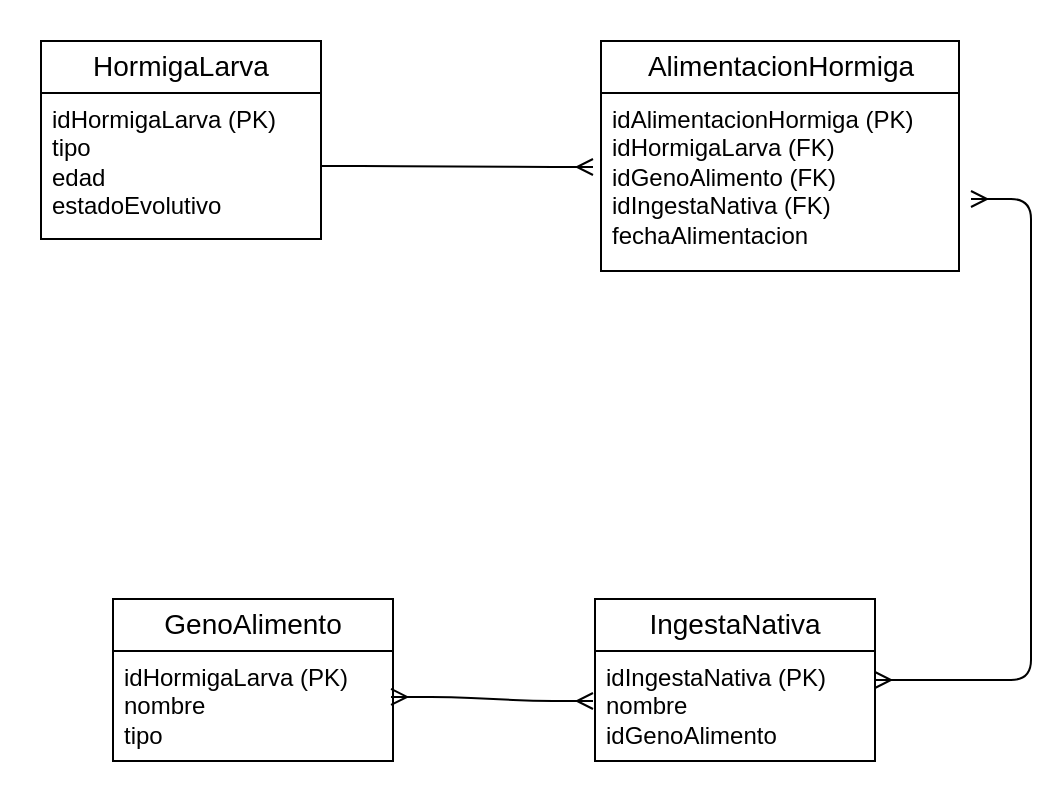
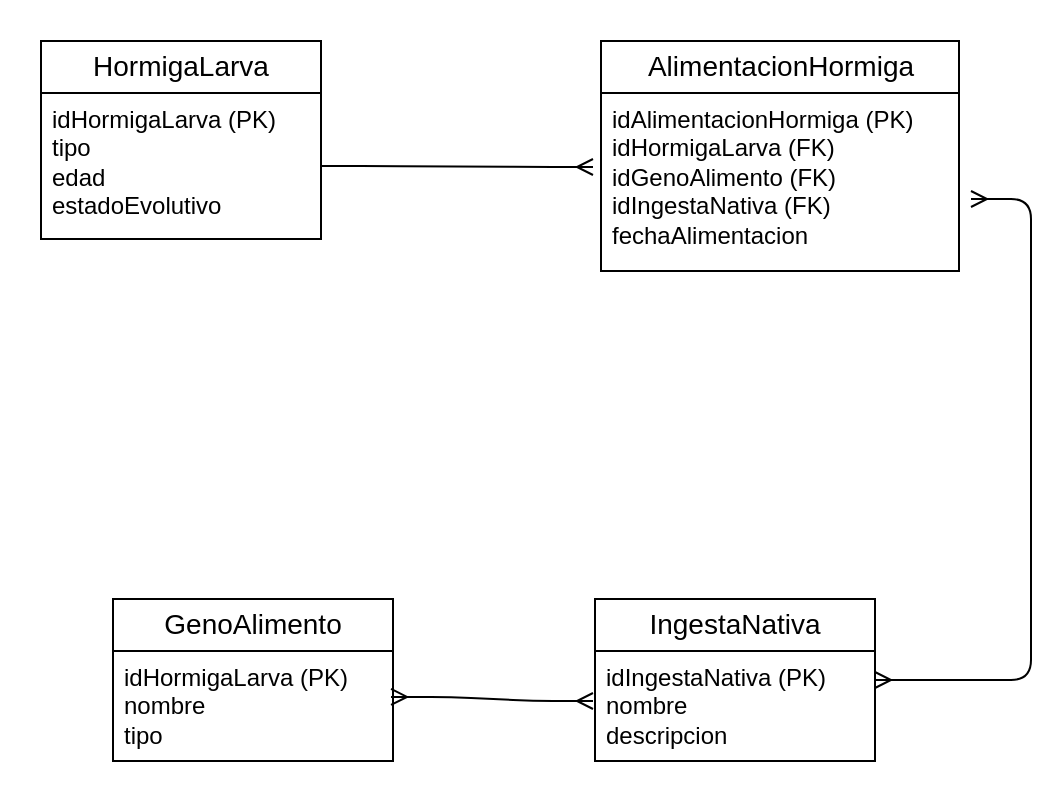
  <mxCell id="0" />
  <mxCell id="1" parent="0" />
  <mxCell id="2" value="&lt;span style=&quot;font-size: 14px;&quot;&gt;HormigaLarva&lt;/span&gt;" style="swimlane;fontStyle=0;childLayout=stackLayout;horizontal=1;startSize=26;fillColor=none;horizontalStack=0;resizeParent=1;resizeParentMax=0;resizeLast=0;collapsible=1;marginBottom=0;html=1;" vertex="1" parent="1"><mxGeometry x="20" y="20" width="140" height="99" as="geometry" /></mxCell>
  <mxCell id="3" value="&lt;span style=&quot;&quot;&gt;idHormigaLarva (PK)&lt;/span&gt;&lt;br style=&quot;padding: 0px; margin: 0px;&quot;&gt;&lt;span style=&quot;&quot;&gt;tipo&lt;/span&gt;&lt;br style=&quot;padding: 0px; margin: 0px;&quot;&gt;&lt;span style=&quot;&quot;&gt;edad&lt;/span&gt;&lt;br style=&quot;padding: 0px; margin: 0px;&quot;&gt;&lt;span style=&quot;&quot;&gt;estadoEvolutivo&lt;/span&gt;" style="text;strokeColor=none;fillColor=none;align=left;verticalAlign=top;spacingLeft=4;spacingRight=4;overflow=hidden;rotatable=0;points=[[0,0.5],[1,0.5]];portConstraint=eastwest;whiteSpace=wrap;html=1;" vertex="1" parent="2"><mxGeometry y="26" width="140" height="73" as="geometry" /></mxCell>
  <mxCell id="4" value="&lt;span style=&quot;font-size: 14px;&quot;&gt;AlimentacionHormiga&lt;/span&gt;" style="swimlane;fontStyle=0;childLayout=stackLayout;horizontal=1;startSize=26;fillColor=none;horizontalStack=0;resizeParent=1;resizeParentMax=0;resizeLast=0;collapsible=1;marginBottom=0;html=1;" vertex="1" parent="1"><mxGeometry x="300" y="20" width="179" height="115" as="geometry" /></mxCell>
  <mxCell id="5" value="idAlimentacionHormiga (PK)&lt;br&gt;idHormigaLarva (FK)&lt;br&gt;idGenoAlimento (FK)&lt;br&gt;idIngestaNativa (FK)&lt;br&gt;fechaAlimentacion" style="text;strokeColor=none;fillColor=none;align=left;verticalAlign=top;spacingLeft=4;spacingRight=4;overflow=hidden;rotatable=0;points=[[0,0.5],[1,0.5]];portConstraint=eastwest;whiteSpace=wrap;html=1;" vertex="1" parent="4"><mxGeometry y="26" width="179" height="89" as="geometry" /></mxCell>
  <mxCell id="6" value="&lt;span style=&quot;font-size: 14px;&quot;&gt;GenoAlimento&lt;/span&gt;" style="swimlane;fontStyle=0;childLayout=stackLayout;horizontal=1;startSize=26;fillColor=none;horizontalStack=0;resizeParent=1;resizeParentMax=0;resizeLast=0;collapsible=1;marginBottom=0;html=1;" vertex="1" parent="1"><mxGeometry x="56" y="299" width="140" height="81" as="geometry" /></mxCell>
  <mxCell id="7" value="idHormigaLarva (PK)&lt;br&gt;nombre&lt;br&gt;tipo" style="text;strokeColor=none;fillColor=none;align=left;verticalAlign=top;spacingLeft=4;spacingRight=4;overflow=hidden;rotatable=0;points=[[0,0.5],[1,0.5]];portConstraint=eastwest;whiteSpace=wrap;html=1;" vertex="1" parent="6"><mxGeometry y="26" width="140" height="55" as="geometry" /></mxCell>
  <mxCell id="8" value="&lt;span style=&quot;font-size: 14px;&quot;&gt;IngestaNativa&lt;/span&gt;" style="swimlane;fontStyle=0;childLayout=stackLayout;horizontal=1;startSize=26;fillColor=none;horizontalStack=0;resizeParent=1;resizeParentMax=0;resizeLast=0;collapsible=1;marginBottom=0;html=1;" vertex="1" parent="1"><mxGeometry x="297" y="299" width="140" height="81" as="geometry" /></mxCell>
- <mxCell id="9" value="idIngestaNativa (PK)&lt;br&gt;nombre&lt;br&gt;idGenoAlimento" style="text;strokeColor=none;fillColor=none;align=left;verticalAlign=top;spacingLeft=4;spacingRight=4;overflow=hidden;rotatable=0;points=[[0,0.5],[1,0.5]];portConstraint=eastwest;whiteSpace=wrap;html=1;" vertex="1" parent="8"><mxGeometry y="26" width="140" height="55" as="geometry" /></mxCell>
+ <mxCell id="9" value="idIngestaNativa (PK)&lt;br&gt;nombre&lt;br&gt;descripcion" style="text;strokeColor=none;fillColor=none;align=left;verticalAlign=top;spacingLeft=4;spacingRight=4;overflow=hidden;rotatable=0;points=[[0,0.5],[1,0.5]];portConstraint=eastwest;whiteSpace=wrap;html=1;" vertex="1" parent="8"><mxGeometry y="26" width="140" height="55" as="geometry" /></mxCell>
  <mxCell id="10" value="" style="edgeStyle=entityRelationEdgeStyle;fontSize=12;html=1;endArrow=ERmany;exitX=1;exitY=0.5;exitDx=0;exitDy=0;" edge="1" parent="1" source="3"><mxGeometry width="100" height="100" relative="1" as="geometry"><mxPoint x="154" y="88" as="sourcePoint" /><mxPoint x="296" y="83" as="targetPoint" /></mxGeometry></mxCell>
  <mxCell id="11" value="" style="edgeStyle=entityRelationEdgeStyle;fontSize=12;html=1;endArrow=ERmany;startArrow=ERmany;exitX=0.993;exitY=0.418;exitDx=0;exitDy=0;exitPerimeter=0;" edge="1" parent="1" source="7"><mxGeometry width="100" height="100" relative="1" as="geometry"><mxPoint x="132" y="263" as="sourcePoint" /><mxPoint x="296" y="350" as="targetPoint" /></mxGeometry></mxCell>
  <mxCell id="12" value="" style="edgeStyle=entityRelationEdgeStyle;fontSize=12;html=1;endArrow=ERmany;startArrow=ERmany;" edge="1" parent="1" target="8"><mxGeometry width="100" height="100" relative="1" as="geometry"><mxPoint x="485" y="99" as="sourcePoint" /><mxPoint x="289" y="163" as="targetPoint" /></mxGeometry></mxCell>
